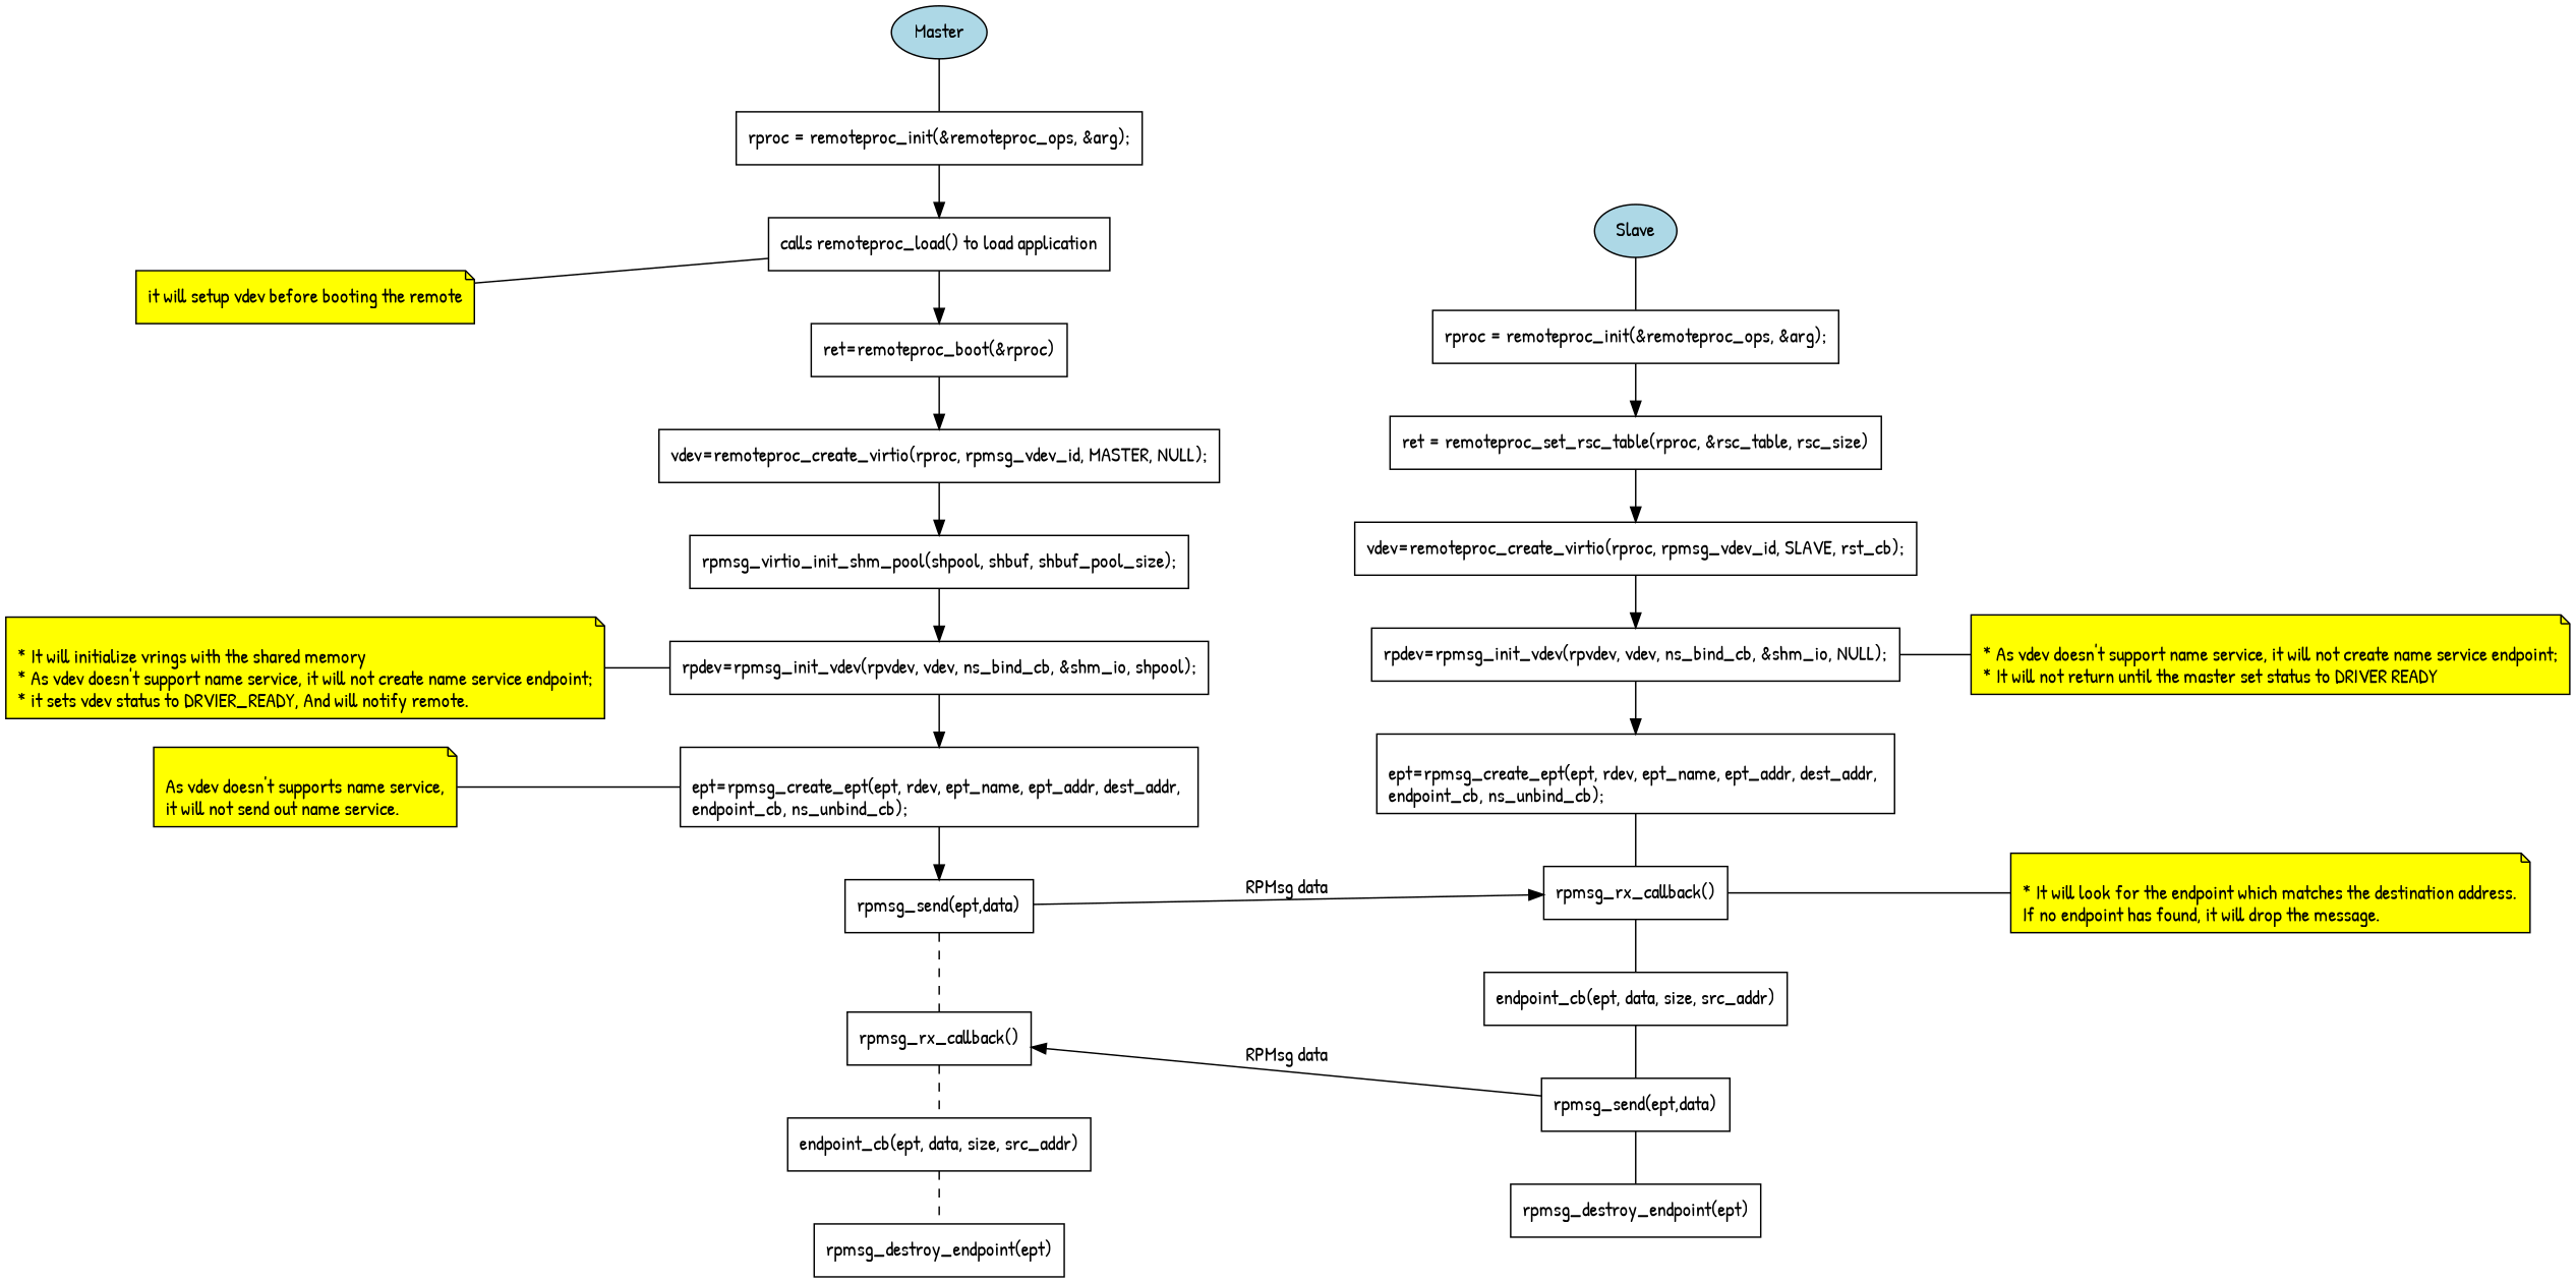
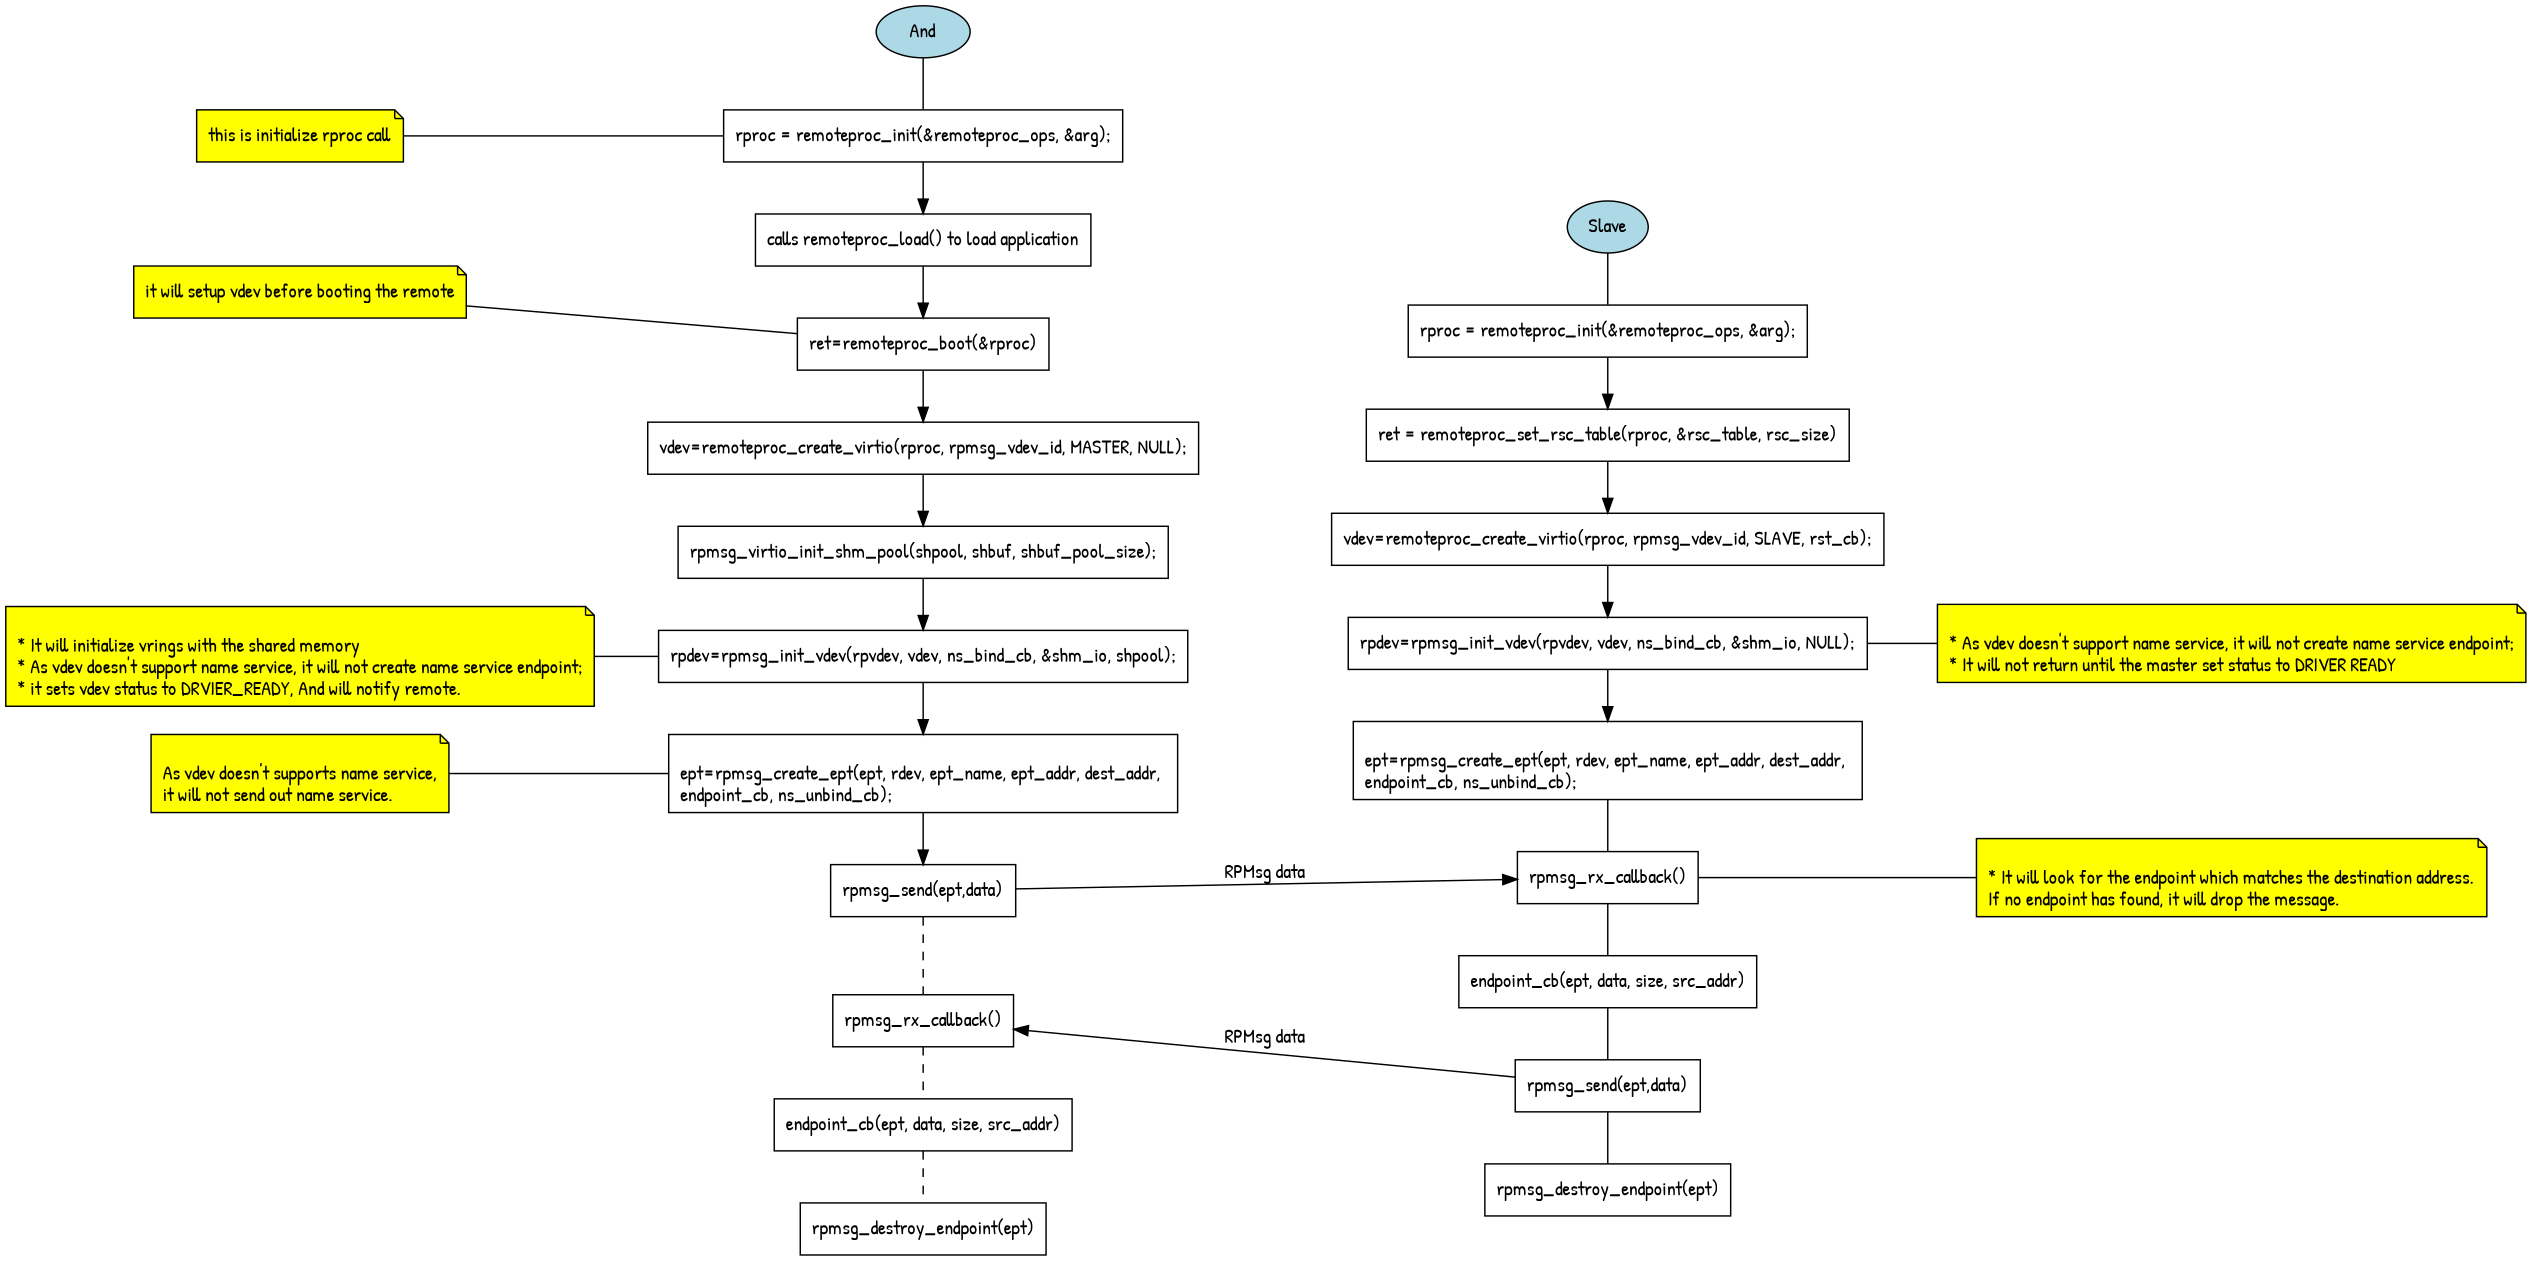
  digraph {
    fontname="Patrick Hand"
    rankdir=LR
    node [fontname="Patrick Hand" shape=box]
    edge [dir=none fontname="Patrick Hand"]
-   n1 [fillcolor=lightblue label=Master style=filled shape=""]
+   n1 [fillcolor=lightblue label=And style=filled shape=""]
    n2 [label="rproc = remoteproc_init(&remoteproc_ops, &arg);"]
    n3 [fillcolor=lightblue label=Slave style=filled shape=""]
    n4 [label="rproc = remoteproc_init(&remoteproc_ops, &arg);"]
+   n5 [fillcolor=yellow group=m_comment label="this is initialize rproc call" shape=note style=filled]
    n6 [fillcolor=yellow group=m_comment label="it will setup vdev before booting the remote" shape=note style=filled]
    n7 [fillcolor=yellow group=m_comment label="\l* It will initialize vrings with the shared memory\l* As vdev doesn't support name service, it will not create name service endpoint;\l* it sets vdev status to DRVIER_READY, And will notify remote.\l" shape=note style=filled]
    n8 [fillcolor=yellow group=m_comment label="\lAs vdev doesn't supports name service,\lit will not send out name service.\l" shape=note style=filled]
    n9 [label="calls remoteproc_load() to load application"]
    n10 [label="ret=remoteproc_boot(&rproc)"]
    n11 [label="vdev=remoteproc_create_virtio(rproc, rpmsg_vdev_id, MASTER, NULL);"]
    n12 [label="rpmsg_virtio_init_shm_pool(shpool, shbuf, shbuf_pool_size);"]
    n13 [label="rpdev=rpmsg_init_vdev(rpvdev, vdev, ns_bind_cb, &shm_io, shpool);"]
    n14 [label="\lept=rpmsg_create_ept(ept, rdev, ept_name, ept_addr, dest_addr, \lendpoint_cb, ns_unbind_cb);\l"]
    n15 [label="rpmsg_send(ept,data)"]
    n16 [label="rpmsg_rx_callback()"]
    n17 [label="endpoint_cb(ept, data, size, src_addr)"]
    n18 [label="rpmsg_destroy_endpoint(ept)"]
    n19 [label="ret = remoteproc_set_rsc_table(rproc, &rsc_table, rsc_size)"]
    n20 [label="vdev=remoteproc_create_virtio(rproc, rpmsg_vdev_id, SLAVE, rst_cb);"]
    n21 [label="rpdev=rpmsg_init_vdev(rpvdev, vdev, ns_bind_cb, &shm_io, NULL);"]
    n22 [label="\lept=rpmsg_create_ept(ept, rdev, ept_name, ept_addr, dest_addr, \lendpoint_cb, ns_unbind_cb);\l"]
    n23 [label="rpmsg_rx_callback()"]
    n24 [label="rpmsg_send(ept,data)"]
    n25 [label="rpmsg_destroy_endpoint(ept)"]
    n26 [label="endpoint_cb(ept, data, size, src_addr)"]
    n27 [fillcolor=yellow group=s_comment label="\l* As vdev doesn't support name service, it will not create name service endpoint;\l* It will not return until the master set status to DRIVER READY\l" shape=note style=filled]
    n28 [fillcolor=yellow group=s_comment label="\l* It will look for the endpoint which matches the destination address.\lIf no endpoint has found, it will drop the message.\l" shape=note style=filled]
    subgraph sub_1 {
      rank=same
      n1
      n2
    }
    subgraph sub_2 {
      rank=same
      n3
      n4
    }
    subgraph sub_3 {
      rank=same
+     n5
      n6
      n7
      n8
    }
    subgraph sub_4 {
      n1
      n3
    }
    subgraph sub_5 {
      rank=same
      n2
      n9
      n10
      n11
      n12
      n13
      n14
      n15
      n16
      n17
      n18
    }
    subgraph sub_6 {
      rank=same
      n4
      n19
      n20
      n21
      n22
      n23
      n24
      n25
      n26
    }
    subgraph sub_7 {
      rank=same
      n27
      n28
    }
    n1 -> n2
    n2 -> n9 [dir=""]
    n3 -> n4
    n4 -> n19 [dir=""]
-   n6 -> n9
+   n5 -> n2
+   n6 -> n10
    n7 -> n13
    n8 -> n14
    n9 -> n10 [style=dash dir=""]
    n10 -> n11 [dir=""]
    n11 -> n12 [dir=""]
    n12 -> n13 [dir=""]
    n13 -> n14 [dir=""]
    n14 -> n15 [dir=""]
    n15 -> n16 [style=dashed]
    n15 -> n23 [label="RPMsg data" dir=""]
    n16 -> n17 [style=dashed]
    n17 -> n18 [style=dashed]
    n19 -> n20 [dir=""]
    n20 -> n21 [dir=""]
    n21 -> n22 [dir=""]
    n21 -> n27
    n22 -> n23 [style=dash]
    n23 -> n26 [style=dash]
    n23 -> n28
    n24 -> n16 [label="RPMsg data" dir=""]
    n24 -> n25 [style=dash]
    n26 -> n24 [style=dash]
  }
